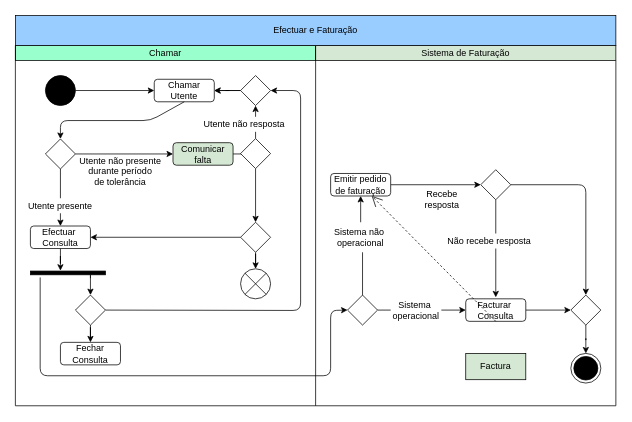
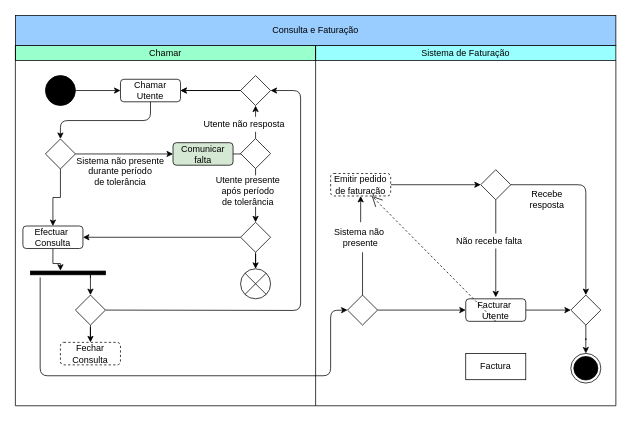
  <mxCell id="0" />
  <mxCell id="1" parent="0" />
  <mxCell id="2" value="Chamar" style="rounded=0;whiteSpace=wrap;html=1;fillColor=#99FFCC;" parent="1" vertex="1"><mxGeometry y="60" width="400" height="20" as="geometry" x="20" /></mxCell>
- <mxCell id="3" value="Sistema de Faturação" style="rounded=0;whiteSpace=wrap;html=1;fillColor=#d5e8d4;" parent="1" vertex="1"><mxGeometry x="420" y="60" width="400" height="20" as="geometry" /></mxCell>
+ <mxCell id="3" value="Sistema de Faturação" style="rounded=0;whiteSpace=wrap;html=1;fillColor=#99FFFF;" parent="1" vertex="1"><mxGeometry x="420" y="60" width="400" height="20" as="geometry" /></mxCell>
  <mxCell id="4" value="" style="endArrow=none;html=1;entryX=0;entryY=1;entryDx=0;entryDy=0;" parent="1" edge="1"><mxGeometry width="50" height="50" relative="1" as="geometry"><mxPoint x="420" y="540" as="sourcePoint" /><mxPoint x="420" y="60" as="targetPoint" /></mxGeometry></mxCell>
- <mxCell id="5" value="Efectuar e Faturação" style="rounded=0;whiteSpace=wrap;html=1;fillColor=#99CCFF;" parent="1" vertex="1"><mxGeometry width="800" height="40" as="geometry" x="20" y="20" /></mxCell>
- <mxCell id="6" value="Chamar&lt;br&gt;Utente" style="rounded=1;whiteSpace=wrap;html=1;fillColor=#FFFFFF;" parent="1" vertex="1"><mxGeometry x="205" y="105" width="80" height="30" as="geometry" /></mxCell>
+ <mxCell id="5" value="Consulta e Faturação" style="rounded=0;whiteSpace=wrap;html=1;fillColor=#99CCFF;" parent="1" vertex="1"><mxGeometry width="800" height="40" as="geometry" x="20" y="20" /></mxCell>
+ <mxCell id="6" value="Chamar&lt;br&gt;Utente" style="rounded=1;whiteSpace=wrap;html=1;fillColor=#FFFFFF;" parent="1" vertex="1"><mxGeometry x="160" y="105" width="80" height="30" as="geometry" /></mxCell>
  <mxCell id="7" style="edgeStyle=orthogonalEdgeStyle;rounded=0;orthogonalLoop=1;jettySize=auto;html=1;entryX=0.5;entryY=0;entryDx=0;entryDy=0;" parent="1" source="8" target="9" edge="1"><mxGeometry relative="1" as="geometry"><mxPoint x="85" y="440.5" as="targetPoint" /></mxGeometry></mxCell>
  <mxCell id="8" value="" style="rhombus;whiteSpace=wrap;html=1;fillColor=#FFFFFF;" parent="1" vertex="1"><mxGeometry x="100" y="392.5" width="40" height="40" as="geometry" /></mxCell>
- <mxCell id="9" value="Fechar&lt;br&gt;Consulta" style="rounded=1;whiteSpace=wrap;html=1;fillColor=#FFFFFF;" parent="1" vertex="1"><mxGeometry x="80" y="455.5" width="80" height="30" as="geometry" /></mxCell>
+ <mxCell id="9" value="Fechar&lt;br&gt;Consulta" style="rounded=1;whiteSpace=wrap;html=1;fillColor=#FFFFFF;dashed=1;" parent="1" vertex="1"><mxGeometry x="80" y="455.5" width="80" height="30" as="geometry" /></mxCell>
  <mxCell id="10" value="" style="endArrow=classic;html=1;entryX=1;entryY=0.5;entryDx=0;entryDy=0;" parent="1" source="21" target="6" edge="1"><mxGeometry width="50" height="50" relative="1" as="geometry"><mxPoint x="350" y="235" as="sourcePoint" /><mxPoint x="-440" y="195" as="targetPoint" /><Array as="points" /></mxGeometry></mxCell>
  <mxCell id="11" style="edgeStyle=orthogonalEdgeStyle;rounded=0;orthogonalLoop=1;jettySize=auto;html=1;entryX=0.5;entryY=0;entryDx=0;entryDy=0;" parent="1" source="13" target="20" edge="1"><mxGeometry relative="1" as="geometry" /></mxCell>
  <mxCell id="12" style="edgeStyle=orthogonalEdgeStyle;rounded=0;orthogonalLoop=1;jettySize=auto;html=1;entryX=0;entryY=0.5;entryDx=0;entryDy=0;" parent="1" source="13" target="17" edge="1"><mxGeometry relative="1" as="geometry" /></mxCell>
  <mxCell id="13" value="" style="rhombus;whiteSpace=wrap;html=1;fillColor=#FFFFFF;" parent="1" vertex="1"><mxGeometry x="60" y="184.5" width="40" height="40" as="geometry" /></mxCell>
- <mxCell id="14" value="Utente não presente&lt;br&gt;durante período&lt;br&gt;de tolerância" style="text;html=1;strokeColor=none;align=center;verticalAlign=middle;whiteSpace=wrap;rounded=0;fillColor=#ffffff;" parent="1" vertex="1"><mxGeometry x="100" y="209" width="120" height="37.5" as="geometry" /></mxCell>
+ <mxCell id="14" value="Sistema não presente&lt;br&gt;durante período&lt;br&gt;de tolerância" style="text;html=1;strokeColor=none;align=center;verticalAlign=middle;whiteSpace=wrap;rounded=0;fillColor=#ffffff;" parent="1" vertex="1"><mxGeometry x="100" y="209" width="120" height="37.5" as="geometry" /></mxCell>
  <mxCell id="15" style="edgeStyle=orthogonalEdgeStyle;rounded=0;orthogonalLoop=1;jettySize=auto;html=1;entryX=1;entryY=0.5;entryDx=0;entryDy=0;endArrow=open;endFill=0;" parent="1" source="21" target="6" edge="1"><mxGeometry relative="1" as="geometry"><Array as="points" /></mxGeometry></mxCell>
  <mxCell id="16" style="edgeStyle=orthogonalEdgeStyle;rounded=0;orthogonalLoop=1;jettySize=auto;html=1;entryX=0;entryY=0.5;entryDx=0;entryDy=0;" parent="1" source="17" target="24" edge="1"><mxGeometry relative="1" as="geometry" /></mxCell>
  <mxCell id="17" value="Comunicar&lt;br&gt;falta" style="rounded=1;whiteSpace=wrap;html=1;fillColor=#d5e8d4;" parent="1" vertex="1"><mxGeometry x="230" y="189.5" width="80" height="30" as="geometry" /></mxCell>
- <mxCell id="18" value="Utente presente" style="text;html=1;strokeColor=none;align=center;verticalAlign=middle;whiteSpace=wrap;rounded=0;fillColor=#ffffff;" parent="1" vertex="1"><mxGeometry x="30" y="263.5" width="100" height="20" as="geometry" /></mxCell>
  <mxCell id="19" style="edgeStyle=orthogonalEdgeStyle;rounded=0;orthogonalLoop=1;jettySize=auto;html=1;entryX=0.4;entryY=-0.1;entryDx=0;entryDy=0;entryPerimeter=0;" parent="1" source="20" target="42" edge="1"><mxGeometry relative="1" as="geometry"><mxPoint x="80" y="347.5" as="targetPoint" /></mxGeometry></mxCell>
- <mxCell id="20" value="Efectuar&amp;nbsp;&lt;br&gt;Consulta" style="rounded=1;whiteSpace=wrap;html=1;fillColor=#FFFFFF;" parent="1" vertex="1"><mxGeometry x="40" y="300.5" width="80" height="30" as="geometry" /></mxCell>
+ <mxCell id="20" value="Efectuar&amp;nbsp;&lt;br&gt;Consulta" style="rounded=1;whiteSpace=wrap;html=1;fillColor=#FFFFFF;" parent="1" vertex="1"><mxGeometry x="30" y="300.5" width="80" height="30" as="geometry" /></mxCell>
  <mxCell id="21" value="" style="rhombus;whiteSpace=wrap;html=1;fillColor=#FFFFFF;" parent="1" vertex="1"><mxGeometry x="320" y="100" width="40" height="40" as="geometry" /></mxCell>
  <mxCell id="22" style="edgeStyle=orthogonalEdgeStyle;rounded=0;orthogonalLoop=1;jettySize=auto;html=1;entryX=0.5;entryY=1;entryDx=0;entryDy=0;" parent="1" source="24" target="21" edge="1"><mxGeometry relative="1" as="geometry" /></mxCell>
  <mxCell id="23" style="edgeStyle=orthogonalEdgeStyle;rounded=1;orthogonalLoop=1;jettySize=auto;html=1;shadow=0;strokeColor=#000000;" parent="1" source="24" target="50" edge="1"><mxGeometry relative="1" as="geometry" /></mxCell>
  <mxCell id="24" value="" style="rhombus;whiteSpace=wrap;html=1;fillColor=#FFFFFF;" parent="1" vertex="1"><mxGeometry x="320" y="184" width="40" height="40" as="geometry" /></mxCell>
+ <mxCell id="25" value="Utente&amp;nbsp;presente&lt;br&gt;após período&lt;br&gt;de tolerância" style="text;html=1;strokeColor=none;align=center;verticalAlign=middle;whiteSpace=wrap;rounded=0;fillColor=#ffffff;" parent="1" vertex="1"><mxGeometry x="270" y="233" width="120" height="42" as="geometry" /></mxCell>
  <mxCell id="26" value="Utente não resposta" style="text;html=1;strokeColor=none;align=center;verticalAlign=middle;whiteSpace=wrap;rounded=0;fillColor=#ffffff;" parent="1" vertex="1"><mxGeometry x="260" y="155" width="130" height="20" as="geometry" /></mxCell>
  <mxCell id="27" value="" style="endArrow=none;html=1;entryX=0;entryY=1;entryDx=0;entryDy=0;" parent="1" edge="1"><mxGeometry width="50" height="50" relative="1" as="geometry"><mxPoint x="820" y="540" as="sourcePoint" /><mxPoint x="820" y="80" as="targetPoint" /></mxGeometry></mxCell>
  <mxCell id="28" style="edgeStyle=orthogonalEdgeStyle;rounded=0;orthogonalLoop=1;jettySize=auto;html=1;entryX=0;entryY=0.5;entryDx=0;entryDy=0;" parent="1" source="30" target="32" edge="1"><mxGeometry relative="1" as="geometry"><mxPoint x="680" y="435.5" as="targetPoint" /></mxGeometry></mxCell>
  <mxCell id="29" style="edgeStyle=orthogonalEdgeStyle;rounded=1;orthogonalLoop=1;jettySize=auto;html=1;entryX=0.5;entryY=1;entryDx=0;entryDy=0;shadow=0;strokeColor=#000000;" parent="1" source="30" target="34" edge="1"><mxGeometry relative="1" as="geometry" /></mxCell>
  <mxCell id="30" value="" style="rhombus;whiteSpace=wrap;html=1;fillColor=#FFFFFF;" parent="1" vertex="1"><mxGeometry x="462.5" y="392.5" width="40" height="40" as="geometry" /></mxCell>
  <mxCell id="31" style="edgeStyle=orthogonalEdgeStyle;rounded=1;orthogonalLoop=1;jettySize=auto;html=1;entryX=0;entryY=0.5;entryDx=0;entryDy=0;shadow=0;strokeColor=#000000;" parent="1" source="32" target="46" edge="1"><mxGeometry relative="1" as="geometry" /></mxCell>
- <mxCell id="32" value="Facturar&amp;nbsp;&lt;br&gt;Consulta" style="rounded=1;whiteSpace=wrap;html=1;fillColor=#FFFFFF;" parent="1" vertex="1"><mxGeometry x="620" y="397.5" width="80" height="30" as="geometry" /></mxCell>
+ <mxCell id="32" value="Facturar&amp;nbsp;&lt;br&gt;Utente" style="rounded=1;whiteSpace=wrap;html=1;fillColor=#FFFFFF;" parent="1" vertex="1"><mxGeometry x="620" y="397.5" width="80" height="30" as="geometry" /></mxCell>
  <mxCell id="33" style="edgeStyle=orthogonalEdgeStyle;rounded=1;orthogonalLoop=1;jettySize=auto;html=1;entryX=0;entryY=0.5;entryDx=0;entryDy=0;shadow=0;strokeColor=#000000;" parent="1" source="34" target="37" edge="1"><mxGeometry relative="1" as="geometry" /></mxCell>
- <mxCell id="34" value="Emitir pedido&lt;br&gt;de faturação" style="rounded=1;whiteSpace=wrap;html=1;fillColor=#FFFFFF;" parent="1" vertex="1"><mxGeometry x="440" y="230.5" width="80" height="30" as="geometry" /></mxCell>
- <mxCell id="35" value="Sistema não&amp;nbsp;&lt;br&gt;operacional" style="text;html=1;strokeColor=none;align=center;verticalAlign=middle;whiteSpace=wrap;rounded=0;fillColor=#ffffff;" parent="1" vertex="1"><mxGeometry x="440" y="295.5" width="80" height="40" as="geometry" /></mxCell>
+ <mxCell id="34" value="Emitir pedido&lt;br&gt;de faturação" style="rounded=1;whiteSpace=wrap;html=1;fillColor=#FFFFFF;dashed=1;" parent="1" vertex="1"><mxGeometry x="440" y="230.5" width="80" height="30" as="geometry" /></mxCell>
+ <mxCell id="35" value="Sistema não&amp;nbsp;&lt;br&gt;presente" style="text;html=1;strokeColor=none;align=center;verticalAlign=middle;whiteSpace=wrap;rounded=0;fillColor=#ffffff;" parent="1" vertex="1"><mxGeometry x="440" y="295.5" width="80" height="40" as="geometry" /></mxCell>
  <mxCell id="36" style="edgeStyle=orthogonalEdgeStyle;rounded=1;orthogonalLoop=1;jettySize=auto;html=1;shadow=0;strokeColor=#000000;" parent="1" source="37" edge="1"><mxGeometry relative="1" as="geometry"><mxPoint x="660" y="395.5" as="targetPoint" /></mxGeometry></mxCell>
  <mxCell id="37" value="" style="rhombus;whiteSpace=wrap;html=1;fillColor=#FFFFFF;" parent="1" vertex="1"><mxGeometry x="640" y="225.5" width="40" height="40" as="geometry" /></mxCell>
  <mxCell id="38" value="" style="ellipse;html=1;shape=endState;fillColor=#000000;" parent="1" vertex="1"><mxGeometry x="760" y="470.25" width="40" height="39.5" as="geometry" /></mxCell>
- <mxCell id="39" value="Recebe &lt;br&gt;resposta" style="text;html=1;strokeColor=none;align=center;verticalAlign=middle;whiteSpace=wrap;rounded=0;fillColor=#ffffff;" parent="1" vertex="1"><mxGeometry x="550" y="250" width="77" height="30" as="geometry" /></mxCell>
- <mxCell id="40" value="Não recebe resposta" style="text;html=1;strokeColor=none;align=center;verticalAlign=middle;whiteSpace=wrap;rounded=0;fillColor=#ffffff;" parent="1" vertex="1"><mxGeometry x="580" y="310.5" width="142.5" height="20" as="geometry" /></mxCell>
+ <mxCell id="39" value="Recebe &lt;br&gt;resposta" style="text;html=1;strokeColor=none;align=center;verticalAlign=middle;whiteSpace=wrap;rounded=0;fillColor=#ffffff;" parent="1" vertex="1"><mxGeometry x="690" y="250" width="77" height="30" as="geometry" /></mxCell>
+ <mxCell id="40" value="Não recebe falta" style="text;html=1;strokeColor=none;align=center;verticalAlign=middle;whiteSpace=wrap;rounded=0;fillColor=#ffffff;" parent="1" vertex="1"><mxGeometry x="580" y="310.5" width="142.5" height="20" as="geometry" /></mxCell>
  <mxCell id="41" value="" style="endArrow=none;html=1;" parent="1" edge="1"><mxGeometry width="50" height="50" relative="1" as="geometry"><mxPoint y="540" as="sourcePoint" x="20" /><mxPoint x="820" y="540" as="targetPoint" /></mxGeometry></mxCell>
  <mxCell id="42" value="" style="rounded=0;whiteSpace=wrap;html=1;strokeColor=#000000;fillColor=#000000;" parent="1" vertex="1"><mxGeometry x="40" y="360.5" width="100" height="5" as="geometry" /></mxCell>
  <mxCell id="43" value="" style="endArrow=classic;html=1;shadow=0;strokeColor=#000000;entryX=0.5;entryY=0;entryDx=0;entryDy=0;" parent="1" target="8" edge="1"><mxGeometry width="50" height="50" relative="1" as="geometry"><mxPoint x="120" y="370" as="sourcePoint" /><mxPoint x="290" y="432.5" as="targetPoint" /><Array as="points"><mxPoint x="120" y="362.5" /></Array></mxGeometry></mxCell>
  <mxCell id="44" value="" style="endArrow=classic;html=1;shadow=0;strokeColor=#000000;entryX=0;entryY=0.5;entryDx=0;entryDy=0;" parent="1" target="30" edge="1"><mxGeometry width="50" height="50" relative="1" as="geometry"><mxPoint x="53" y="369" as="sourcePoint" /><mxPoint x="700" y="585.5" as="targetPoint" /><Array as="points"><mxPoint x="53" y="500" /><mxPoint x="440" y="500" /><mxPoint x="440" y="413" /></Array></mxGeometry></mxCell>
  <mxCell id="45" style="edgeStyle=orthogonalEdgeStyle;rounded=0;orthogonalLoop=1;jettySize=auto;html=1;" parent="1" source="46" target="38" edge="1"><mxGeometry relative="1" as="geometry" /></mxCell>
  <mxCell id="46" value="" style="rhombus;whiteSpace=wrap;html=1;fillColor=#FFFFFF;" parent="1" vertex="1"><mxGeometry x="760" y="392.5" width="40" height="40" as="geometry" /></mxCell>
  <mxCell id="47" value="" style="endArrow=classic;html=1;shadow=0;strokeColor=#000000;exitX=1;exitY=0.5;exitDx=0;exitDy=0;entryX=0.5;entryY=0;entryDx=0;entryDy=0;" parent="1" source="37" target="46" edge="1"><mxGeometry width="50" height="50" relative="1" as="geometry"><mxPoint x="610" y="445.5" as="sourcePoint" /><mxPoint x="780" y="265.5" as="targetPoint" /><Array as="points"><mxPoint x="780" y="245.5" /></Array></mxGeometry></mxCell>
  <mxCell id="48" style="edgeStyle=orthogonalEdgeStyle;rounded=1;orthogonalLoop=1;jettySize=auto;html=1;entryX=1;entryY=0.5;entryDx=0;entryDy=0;shadow=0;strokeColor=#000000;" parent="1" source="50" target="20" edge="1"><mxGeometry relative="1" as="geometry" /></mxCell>
  <mxCell id="49" style="edgeStyle=orthogonalEdgeStyle;rounded=0;orthogonalLoop=1;jettySize=auto;html=1;entryX=0.5;entryY=0;entryDx=0;entryDy=0;strokeColor=#000000;" parent="1" source="50" target="51" edge="1"><mxGeometry relative="1" as="geometry" /></mxCell>
  <mxCell id="50" value="" style="rhombus;whiteSpace=wrap;html=1;fillColor=#FFFFFF;" parent="1" vertex="1"><mxGeometry x="320" y="295.5" width="40" height="40" as="geometry" /></mxCell>
  <mxCell id="51" value="&lt;span style=&quot;color: rgba(0 , 0 , 0 , 0) ; font-family: monospace ; font-size: 0px&quot;&gt;%3CmxGraphModel%3E%3Croot%3E%3CmxCell%20id%3D%220%22%2F%3E%3CmxCell%20id%3D%221%22%20parent%3D%220%22%2F%3E%3CmxCell%20id%3D%222%22%20value%3D%22Efectuar%20consulta%22%20style%3D%22text%3Bhtml%3D1%3BstrokeColor%3Dnone%3Balign%3Dcenter%3BverticalAlign%3Dmiddle%3BwhiteSpace%3Dwrap%3Brounded%3D0%3BfillColor%3D%23ffffff%3B%22%20vertex%3D%221%22%20parent%3D%221%22%3E%3CmxGeometry%20x%3D%221390%22%20y%3D%22560%22%20width%3D%22100%22%20height%3D%2220%22%20as%3D%22geometry%22%2F%3E%3C%2FmxCell%3E%3C%2Froot%3E%3C%2FmxGraphModel%3E&lt;/span&gt;" style="shape=sumEllipse;perimeter=ellipsePerimeter;whiteSpace=wrap;html=1;backgroundOutline=1;fillColor=#FFFFFF;" parent="1" vertex="1"><mxGeometry x="320" y="357.5" width="40" height="40" as="geometry" /></mxCell>
- <mxCell id="52" value="Factura" style="rounded=0;whiteSpace=wrap;html=1;fillColor=#d5e8d4;" parent="1" vertex="1"><mxGeometry x="620" y="470.25" width="80" height="35" as="geometry" /></mxCell>
+ <mxCell id="52" value="Factura" style="rounded=0;whiteSpace=wrap;html=1;fillColor=#ffffff;" parent="1" vertex="1"><mxGeometry x="620" y="470.25" width="80" height="35" as="geometry" /></mxCell>
  <mxCell id="53" value="" style="endArrow=open;dashed=1;endFill=0;endSize=12;html=1;exitX=0.5;exitY=1;exitDx=0;exitDy=0;" parent="1" source="32" target="34" edge="1"><mxGeometry width="160" relative="1" as="geometry"><mxPoint x="660" y="425.5" as="sourcePoint" /><mxPoint x="660" y="495.5" as="targetPoint" /></mxGeometry></mxCell>
  <mxCell id="54" value="" style="endArrow=classic;html=1;strokeColor=#000000;exitX=1;exitY=0.5;exitDx=0;exitDy=0;entryX=1;entryY=0.5;entryDx=0;entryDy=0;" parent="1" source="8" target="21" edge="1"><mxGeometry width="50" height="50" relative="1" as="geometry"><mxPoint x="60" y="300" as="sourcePoint" /><mxPoint x="110" y="250" as="targetPoint" /><Array as="points"><mxPoint x="400" y="413" /><mxPoint x="400" y="120" /></Array></mxGeometry></mxCell>
- <mxCell id="55" value="Sistema&amp;nbsp;&lt;br&gt;operacional" style="text;html=1;strokeColor=none;align=center;verticalAlign=middle;whiteSpace=wrap;rounded=0;fillColor=#ffffff;" parent="1" vertex="1"><mxGeometry x="520" y="392.5" width="67.5" height="40" as="geometry" /></mxCell>
  <mxCell id="56" value="" style="endArrow=none;html=1;entryX=0;entryY=1;entryDx=0;entryDy=0;" parent="1" edge="1"><mxGeometry width="50" height="50" relative="1" as="geometry"><mxPoint y="540" as="sourcePoint" x="20" /><mxPoint y="60" as="targetPoint" x="20" /></mxGeometry></mxCell>
  <mxCell id="57" value="" style="endArrow=classic;html=1;exitX=0.5;exitY=1;exitDx=0;exitDy=0;entryX=0.5;entryY=0;entryDx=0;entryDy=0;" parent="1" source="6" target="13" edge="1"><mxGeometry width="50" height="50" relative="1" as="geometry"><mxPoint x="130" y="190" as="sourcePoint" /><mxPoint x="180" y="140" as="targetPoint" /><Array as="points"><mxPoint x="200" y="160" /><mxPoint x="80" y="160" /></Array></mxGeometry></mxCell>
  <mxCell id="58" style="edgeStyle=orthogonalEdgeStyle;rounded=0;orthogonalLoop=1;jettySize=auto;html=1;entryX=0;entryY=0.5;entryDx=0;entryDy=0;" parent="1" source="59" target="6" edge="1"><mxGeometry relative="1" as="geometry" /></mxCell>
  <mxCell id="59" value="" style="ellipse;whiteSpace=wrap;html=1;aspect=fixed;fillColor=#000000;" parent="1" vertex="1"><mxGeometry x="60" y="100" width="40" height="40" as="geometry" /></mxCell>
